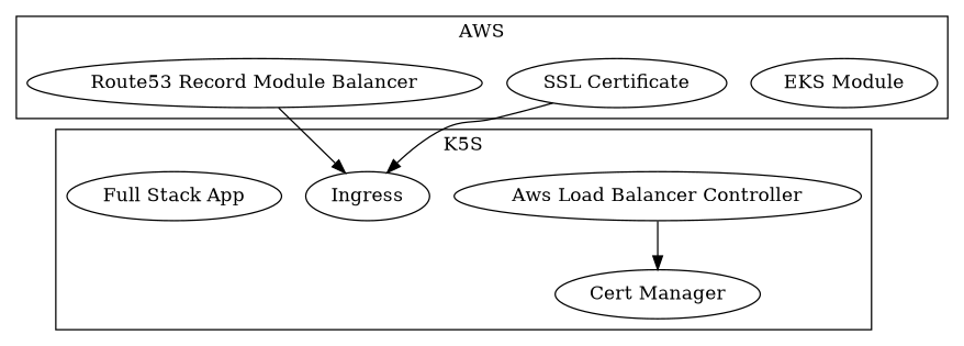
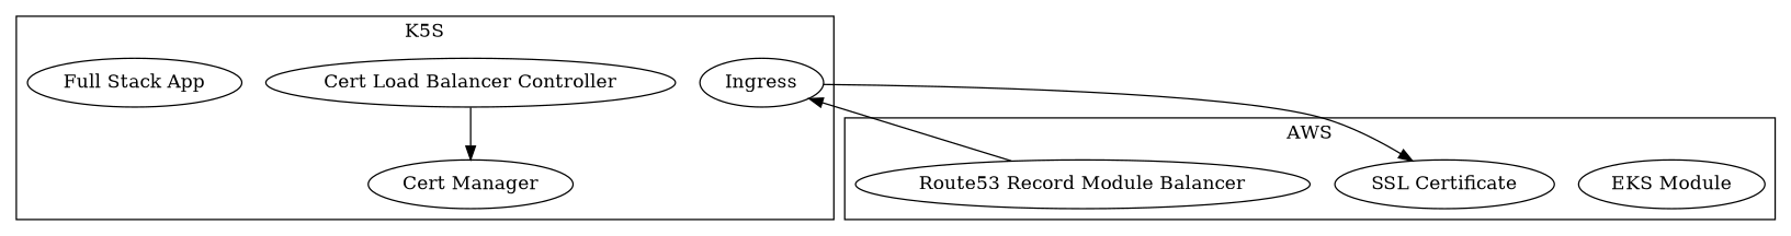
  digraph {
-   "Aws Load Balancer Controller"
+   "Aws Load Balancer Controller" [label="Cert Load Balancer Controller"]
    "Cert Manager"
    Ingress
    "Full Stack App"
    "EKS Module"
    "SSL Certificate"
    n7 [label="Route53 Record Module Balancer"]
    subgraph cluster_1 {
      label=K5S
      "Aws Load Balancer Controller"
      "Cert Manager"
      Ingress
      "Full Stack App"
    }
    subgraph cluster_2 {
      label=AWS
      "EKS Module"
      "SSL Certificate"
      n7
    }
    "Aws Load Balancer Controller" -> "Cert Manager"
-   "SSL Certificate" -> Ingress
+   Ingress -> "SSL Certificate"
    n7 -> Ingress
  }
